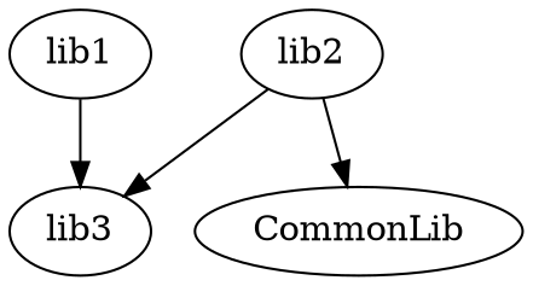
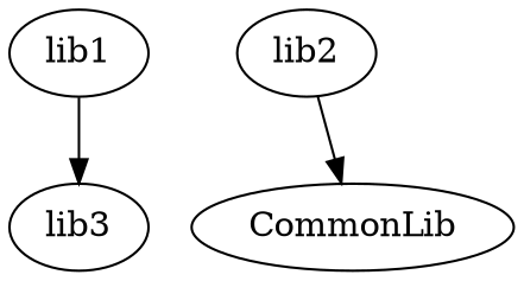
  digraph {
    n1 [label=lib1]
    n2 [label=lib3]
    n3 [label=CommonLib]
    n4 [label=lib2]
    n1 -> n2
-   n4 -> n2
    n4 -> n3
  }
